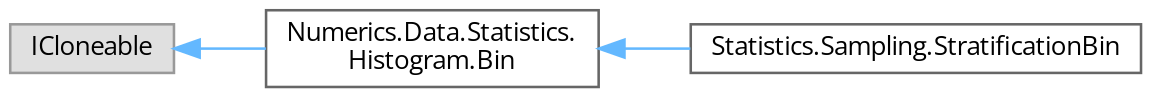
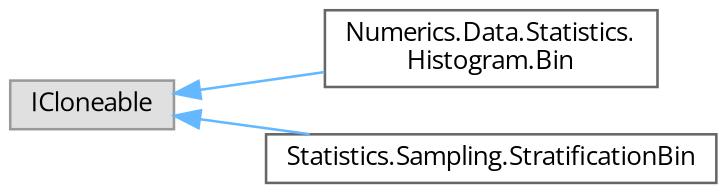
  digraph {
    fontname="Open Sans"
    rankdir=LR
    node [color=grey40 fillcolor=white fontname="Open Sans" fontsize=10 shape=box style=filled]
    edge [color=steelblue1 dir=back fontname="Open Sans" fontsize=10 labelfontname=Helvetica labelfontsize=10 style=solid]
    n1 [color=grey60 fillcolor="#E0E0E0" height=0.2 label=ICloneable width=0.4]
    n2 [height=0.2 label="Numerics.Data.Statistics.\lHistogram.Bin" width=0.4]
    n3 [height=0.2 label="Statistics.Sampling.StratificationBin" width=0.4]
    n1 -> n2
-   n2 -> n3
+   n1 -> n3
  }
